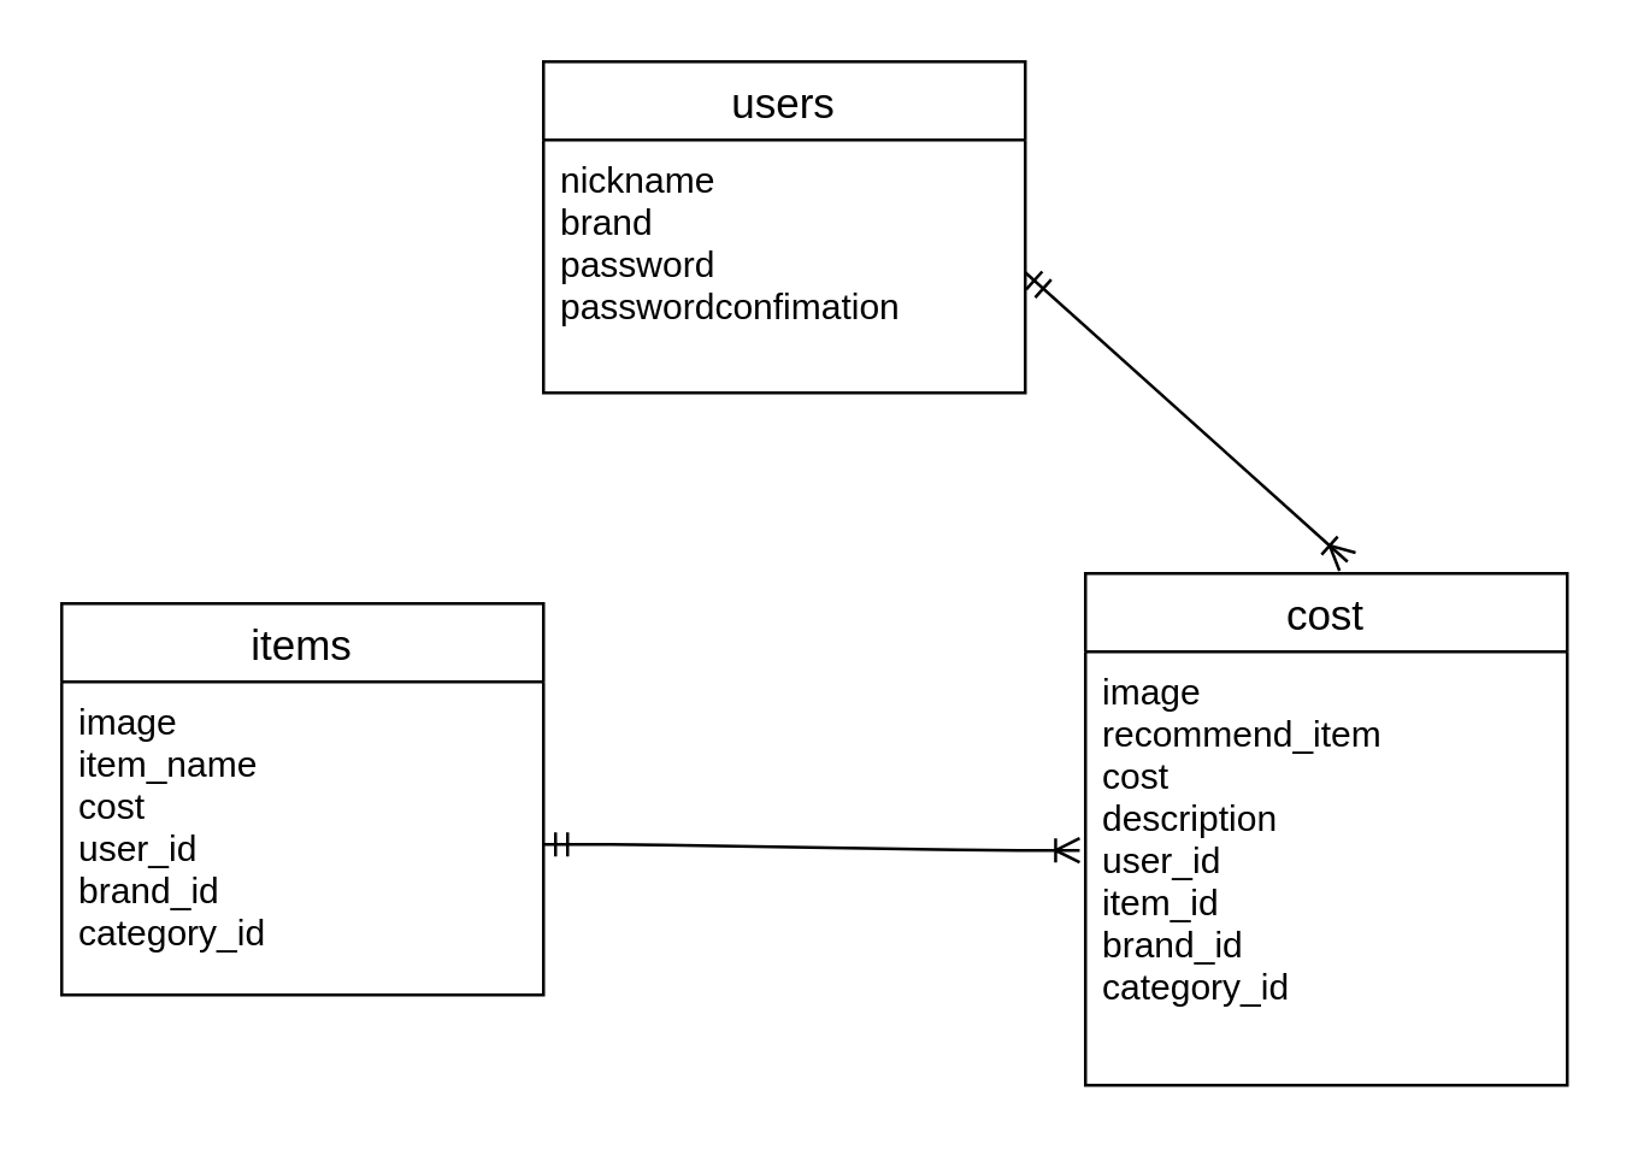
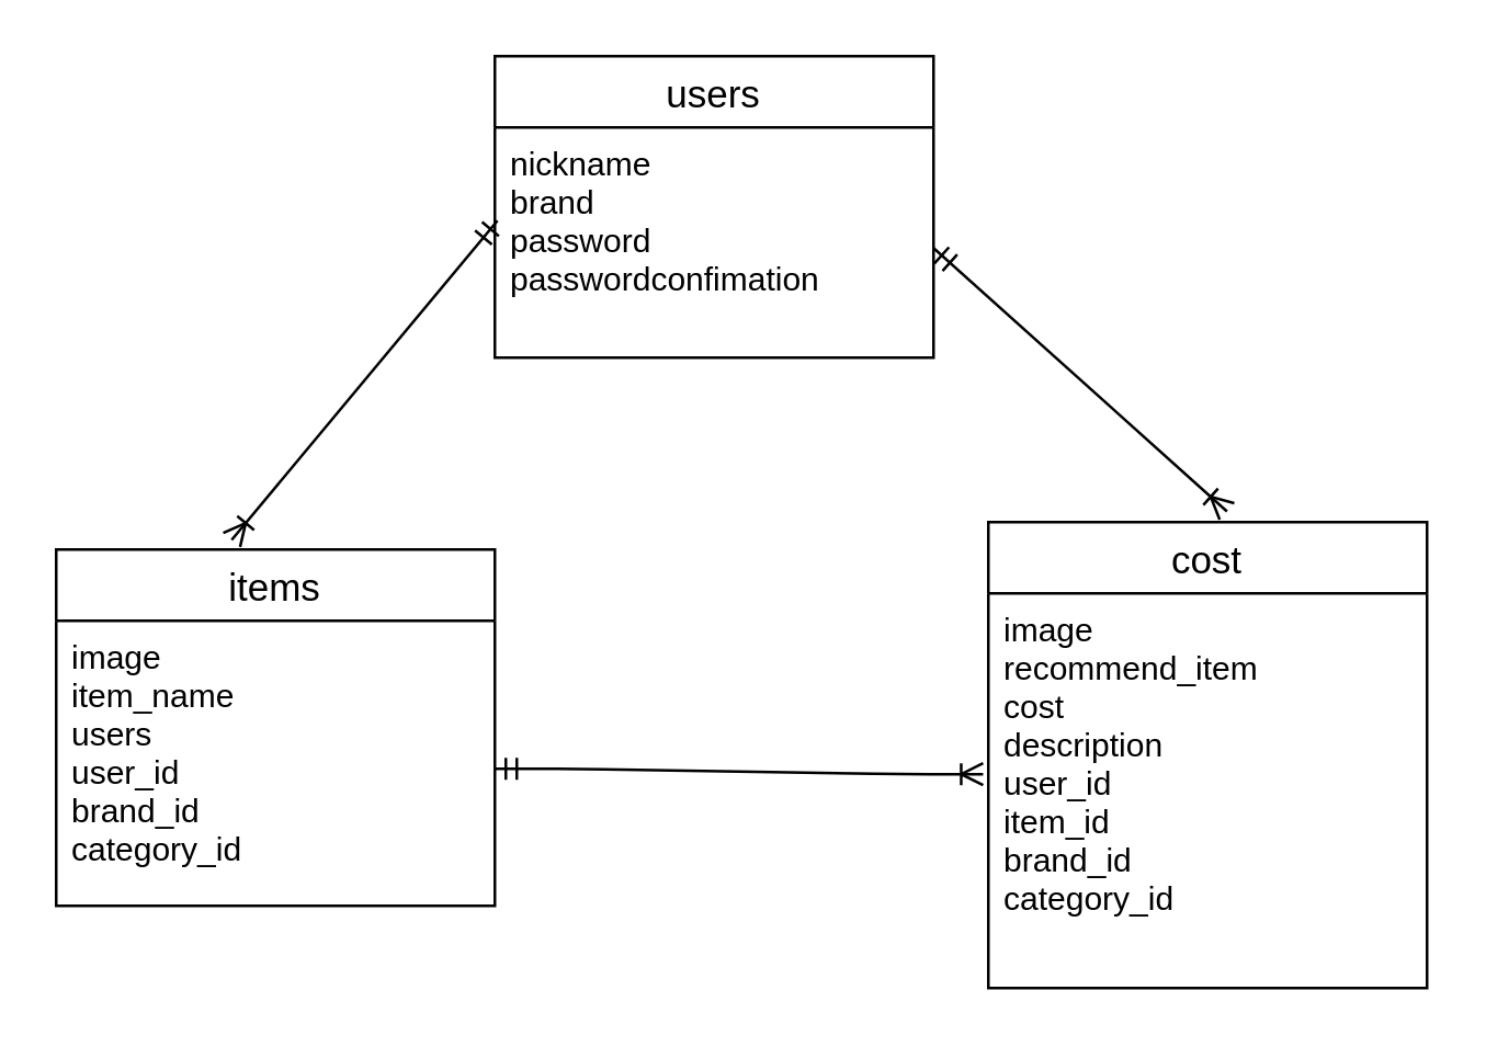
  <mxCell id="0" />
  <mxCell id="1" parent="0" />
  <mxCell id="2" value="users" style="swimlane;fontStyle=0;childLayout=stackLayout;horizontal=1;startSize=26;horizontalStack=0;resizeParent=1;resizeParentMax=0;resizeLast=0;collapsible=1;marginBottom=0;align=center;fontSize=14;" vertex="1" parent="1"><mxGeometry x="180" y="20" width="160" height="110" as="geometry" /></mxCell>
  <mxCell id="3" value="nickname&#10;brand&#10;password&#10;passwordconfimation" style="text;strokeColor=none;fillColor=none;spacingLeft=4;spacingRight=4;overflow=hidden;rotatable=0;points=[[0,0.5],[1,0.5]];portConstraint=eastwest;fontSize=12;" vertex="1" parent="2"><mxGeometry y="26" width="160" height="84" as="geometry" /></mxCell>
  <mxCell id="4" value="items" style="swimlane;fontStyle=0;childLayout=stackLayout;horizontal=1;startSize=26;horizontalStack=0;resizeParent=1;resizeParentMax=0;resizeLast=0;collapsible=1;marginBottom=0;align=center;fontSize=14;" vertex="1" parent="1"><mxGeometry x="20" y="200" width="160" height="130" as="geometry" /></mxCell>
- <mxCell id="5" value="image&#10;item_name&#10;cost&#10;user_id&#10;brand_id&#10;category_id&#10;" style="text;strokeColor=none;fillColor=none;spacingLeft=4;spacingRight=4;overflow=hidden;rotatable=0;points=[[0,0.5],[1,0.5]];portConstraint=eastwest;fontSize=12;" vertex="1" parent="4"><mxGeometry y="26" width="160" height="104" as="geometry" /></mxCell>
+ <mxCell id="5" value="image&#10;item_name&#10;users&#10;user_id&#10;brand_id&#10;category_id&#10;" style="text;strokeColor=none;fillColor=none;spacingLeft=4;spacingRight=4;overflow=hidden;rotatable=0;points=[[0,0.5],[1,0.5]];portConstraint=eastwest;fontSize=12;" vertex="1" parent="4"><mxGeometry y="26" width="160" height="104" as="geometry" /></mxCell>
  <mxCell id="6" value="cost" style="swimlane;fontStyle=0;childLayout=stackLayout;horizontal=1;startSize=26;horizontalStack=0;resizeParent=1;resizeParentMax=0;resizeLast=0;collapsible=1;marginBottom=0;align=center;fontSize=14;" vertex="1" parent="1"><mxGeometry x="360" y="190" width="160" height="170" as="geometry" /></mxCell>
  <mxCell id="7" value="image&#10;recommend_item&#10;cost&#10;description&#10;user_id&#10;item_id&#10;brand_id&#10;category_id" style="text;strokeColor=none;fillColor=none;spacingLeft=4;spacingRight=4;overflow=hidden;rotatable=0;points=[[0,0.5],[1,0.5]];portConstraint=eastwest;fontSize=12;" vertex="1" parent="6"><mxGeometry y="26" width="160" height="144" as="geometry" /></mxCell>
  <mxCell id="8" value="" style="edgeStyle=entityRelationEdgeStyle;fontSize=12;html=1;endArrow=ERoneToMany;startArrow=ERmandOne;entryX=-0.012;entryY=0.458;entryDx=0;entryDy=0;entryPerimeter=0;" edge="1" parent="1" target="7"><mxGeometry width="100" height="100" relative="1" as="geometry"><mxPoint x="180" y="280" as="sourcePoint" /><mxPoint x="280" y="180" as="targetPoint" /></mxGeometry></mxCell>
+ <mxCell id="9" value="" style="fontSize=12;html=1;endArrow=ERoneToMany;startArrow=ERmandOne;exitX=0.006;exitY=0.405;exitDx=0;exitDy=0;exitPerimeter=0;entryX=0.4;entryY=-0.027;entryDx=0;entryDy=0;entryPerimeter=0;" edge="1" parent="1" source="3" target="4"><mxGeometry width="100" height="100" relative="1" as="geometry"><mxPoint x="-20" y="120" as="sourcePoint" /><mxPoint x="80" y="20" as="targetPoint" /></mxGeometry></mxCell>
  <mxCell id="10" value="" style="fontSize=12;html=1;endArrow=ERoneToMany;startArrow=ERmandOne;entryX=0.544;entryY=-0.023;entryDx=0;entryDy=0;entryPerimeter=0;" edge="1" parent="1" target="6"><mxGeometry width="100" height="100" relative="1" as="geometry"><mxPoint x="340" y="90" as="sourcePoint" /><mxPoint x="440" y="-10" as="targetPoint" /></mxGeometry></mxCell>
